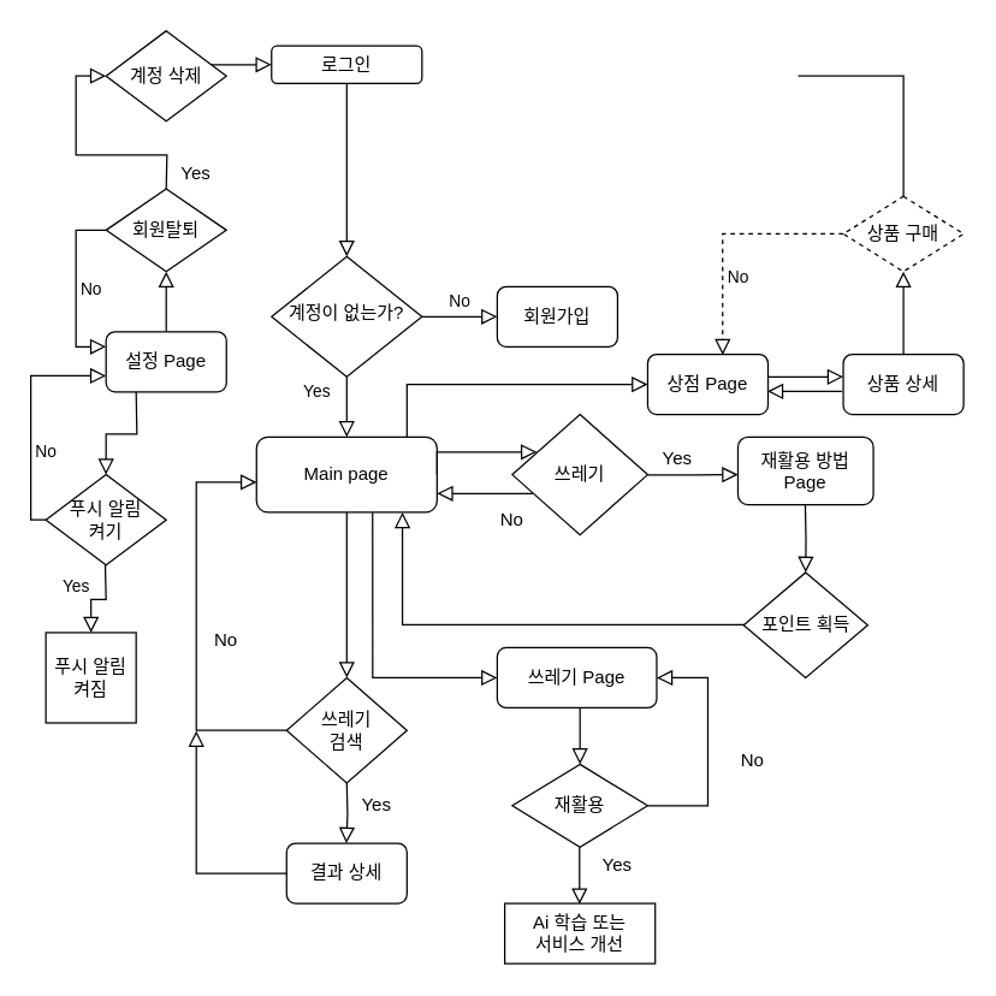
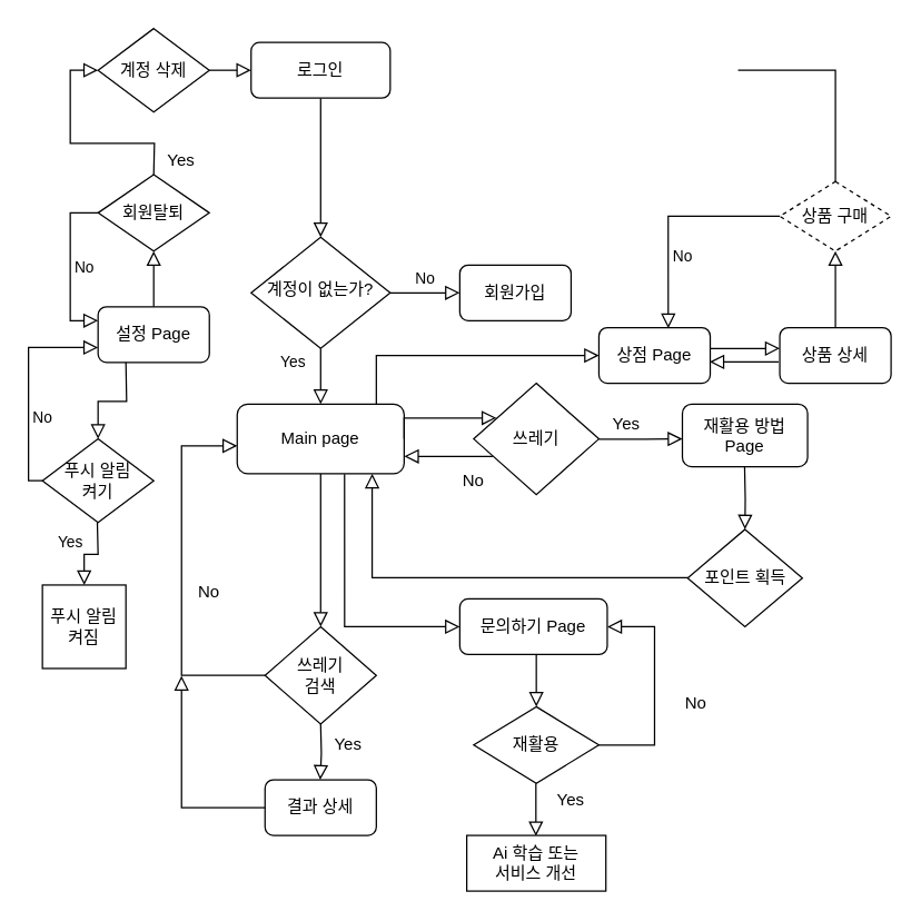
  <mxCell id="0" />
  <mxCell id="1" parent="0" />
  <mxCell id="2" value="" style="rounded=0;html=1;jettySize=auto;orthogonalLoop=1;fontSize=11;endArrow=block;endFill=0;endSize=8;strokeWidth=1;shadow=0;labelBackgroundColor=none;edgeStyle=orthogonalEdgeStyle;" parent="1" source="3" target="6" edge="1"><mxGeometry relative="1" as="geometry" /></mxCell>
- <mxCell id="3" value="로그인" style="rounded=1;whiteSpace=wrap;html=1;fontSize=12;glass=0;strokeWidth=1;shadow=0;" parent="1" vertex="1"><mxGeometry x="180" y="30" width="100" height="25" as="geometry" /></mxCell>
+ <mxCell id="3" value="로그인" style="rounded=1;whiteSpace=wrap;html=1;fontSize=12;glass=0;strokeWidth=1;shadow=0;" parent="1" vertex="1"><mxGeometry x="180" y="30" width="100" height="40" as="geometry" /></mxCell>
  <mxCell id="4" value="Yes" style="rounded=0;html=1;jettySize=auto;orthogonalLoop=1;fontSize=11;endArrow=block;endFill=0;endSize=8;strokeWidth=1;shadow=0;labelBackgroundColor=none;edgeStyle=orthogonalEdgeStyle;" parent="1" source="6" edge="1"><mxGeometry x="-0.507" y="-20" relative="1" as="geometry"><mxPoint as="offset" /><mxPoint x="230" y="290" as="targetPoint" /></mxGeometry></mxCell>
  <mxCell id="5" value="No" style="edgeStyle=orthogonalEdgeStyle;rounded=0;html=1;jettySize=auto;orthogonalLoop=1;fontSize=11;endArrow=block;endFill=0;endSize=8;strokeWidth=1;shadow=0;labelBackgroundColor=none;" parent="1" source="6" target="7" edge="1"><mxGeometry y="10" relative="1" as="geometry"><mxPoint as="offset" /></mxGeometry></mxCell>
  <mxCell id="6" value="계정이 없는가?" style="rhombus;whiteSpace=wrap;html=1;shadow=0;fontFamily=Helvetica;fontSize=12;align=center;strokeWidth=1;spacing=6;spacingTop=-4;" parent="1" vertex="1"><mxGeometry x="180" y="170" width="100" height="80" as="geometry" /></mxCell>
  <mxCell id="7" value="회원가입" style="rounded=1;whiteSpace=wrap;html=1;fontSize=12;glass=0;strokeWidth=1;shadow=0;" parent="1" vertex="1"><mxGeometry x="330" y="190" width="80" height="40" as="geometry" /></mxCell>
  <mxCell id="8" value="" style="rounded=0;html=1;jettySize=auto;orthogonalLoop=1;fontSize=11;endArrow=block;endFill=0;endSize=8;strokeWidth=1;shadow=0;labelBackgroundColor=none;edgeStyle=orthogonalEdgeStyle;exitX=0.5;exitY=1;exitDx=0;exitDy=0;" parent="1" source="9" edge="1"><mxGeometry x="-0.102" y="-10" relative="1" as="geometry"><mxPoint as="offset" /><mxPoint x="230" y="370" as="sourcePoint" /><mxPoint x="230" y="450" as="targetPoint" /></mxGeometry></mxCell>
  <mxCell id="9" value="Main page" style="rounded=1;whiteSpace=wrap;html=1;" parent="1" vertex="1"><mxGeometry x="170" y="290" width="120" height="50" as="geometry" /></mxCell>
  <mxCell id="10" value="" style="edgeStyle=orthogonalEdgeStyle;rounded=0;html=1;jettySize=auto;orthogonalLoop=1;fontSize=11;endArrow=block;endFill=0;endSize=8;strokeWidth=1;shadow=0;labelBackgroundColor=none;entryX=0.181;entryY=0.311;entryDx=0;entryDy=0;entryPerimeter=0;" parent="1" target="11" edge="1"><mxGeometry y="10" relative="1" as="geometry"><mxPoint as="offset" /><mxPoint x="290" y="315" as="sourcePoint" /><mxPoint x="340" y="315" as="targetPoint" /><Array as="points"><mxPoint x="290" y="300" /><mxPoint x="340" y="300" /></Array></mxGeometry></mxCell>
  <mxCell id="11" value="쓰레기" style="rhombus;whiteSpace=wrap;html=1;" parent="1" vertex="1"><mxGeometry x="340" y="275" width="90" height="80" as="geometry" /></mxCell>
  <mxCell id="12" value="" style="edgeStyle=orthogonalEdgeStyle;rounded=0;html=1;jettySize=auto;orthogonalLoop=1;fontSize=11;endArrow=block;endFill=0;endSize=8;strokeWidth=1;shadow=0;labelBackgroundColor=none;entryX=1;entryY=0.75;entryDx=0;entryDy=0;exitX=0.151;exitY=0.658;exitDx=0;exitDy=0;exitPerimeter=0;" parent="1" source="11" target="9" edge="1"><mxGeometry y="10" relative="1" as="geometry"><mxPoint as="offset" /><mxPoint x="340" y="321" as="sourcePoint" /><mxPoint x="330" y="320" as="targetPoint" /><Array as="points"><mxPoint x="350" y="328" /><mxPoint x="350" y="328" /></Array></mxGeometry></mxCell>
  <mxCell id="13" value="Yes" style="text;html=1;strokeColor=none;fillColor=none;align=center;verticalAlign=middle;whiteSpace=wrap;rounded=0;" parent="1" vertex="1"><mxGeometry x="430" y="300" width="40" height="10" as="geometry" /></mxCell>
  <mxCell id="14" value="No" style="text;html=1;strokeColor=none;fillColor=none;align=center;verticalAlign=middle;whiteSpace=wrap;rounded=0;" parent="1" vertex="1"><mxGeometry x="320" y="340" width="40" height="10" as="geometry" /></mxCell>
  <mxCell id="15" value="" style="edgeStyle=orthogonalEdgeStyle;rounded=0;html=1;jettySize=auto;orthogonalLoop=1;fontSize=11;endArrow=block;endFill=0;endSize=8;strokeWidth=1;shadow=0;labelBackgroundColor=none;" parent="1" edge="1"><mxGeometry y="10" relative="1" as="geometry"><mxPoint as="offset" /><mxPoint x="430" y="315.22" as="sourcePoint" /><mxPoint x="490" y="315" as="targetPoint" /><Array as="points"><mxPoint x="463" y="315" /></Array></mxGeometry></mxCell>
  <mxCell id="16" value="재활용 방법&lt;br&gt;Page" style="rounded=1;whiteSpace=wrap;html=1;" parent="1" vertex="1"><mxGeometry x="490" y="290" width="90" height="45" as="geometry" /></mxCell>
  <mxCell id="17" value="포인트 획득" style="rhombus;whiteSpace=wrap;html=1;" parent="1" vertex="1"><mxGeometry x="493.75" y="380" width="82.5" height="70" as="geometry" /></mxCell>
  <mxCell id="18" value="" style="rounded=0;html=1;jettySize=auto;orthogonalLoop=1;fontSize=11;endArrow=block;endFill=0;endSize=8;strokeWidth=1;shadow=0;labelBackgroundColor=none;edgeStyle=orthogonalEdgeStyle;entryX=0.5;entryY=0;entryDx=0;entryDy=0;" parent="1" target="17" edge="1"><mxGeometry x="-0.033" y="19" relative="1" as="geometry"><mxPoint as="offset" /><mxPoint x="534.74" y="335" as="sourcePoint" /><mxPoint x="534.74" y="375" as="targetPoint" /></mxGeometry></mxCell>
  <mxCell id="19" value="" style="edgeStyle=orthogonalEdgeStyle;rounded=0;html=1;jettySize=auto;orthogonalLoop=1;fontSize=11;endArrow=block;endFill=0;endSize=8;strokeWidth=1;shadow=0;labelBackgroundColor=none;exitX=0.151;exitY=0.658;exitDx=0;exitDy=0;exitPerimeter=0;" parent="1" target="9" edge="1"><mxGeometry y="10" relative="1" as="geometry"><mxPoint as="offset" /><mxPoint x="494" y="414.69" as="sourcePoint" /><mxPoint x="430" y="414.69" as="targetPoint" /><Array as="points"><mxPoint x="267" y="415" /></Array></mxGeometry></mxCell>
  <mxCell id="20" value="쓰레기&lt;br&gt;검색" style="rhombus;whiteSpace=wrap;html=1;" parent="1" vertex="1"><mxGeometry x="190" y="450" width="80" height="70" as="geometry" /></mxCell>
  <mxCell id="21" value="결과 상세" style="rounded=1;whiteSpace=wrap;html=1;" parent="1" vertex="1"><mxGeometry x="190" y="560" width="80" height="40" as="geometry" /></mxCell>
  <mxCell id="22" value="" style="rounded=0;html=1;jettySize=auto;orthogonalLoop=1;fontSize=11;endArrow=block;endFill=0;endSize=8;strokeWidth=1;shadow=0;labelBackgroundColor=none;edgeStyle=orthogonalEdgeStyle;" parent="1" edge="1"><mxGeometry x="-0.102" y="-10" relative="1" as="geometry"><mxPoint as="offset" /><mxPoint x="230" y="520" as="sourcePoint" /><mxPoint x="229.71" y="560" as="targetPoint" /></mxGeometry></mxCell>
  <mxCell id="23" value="" style="rounded=0;html=1;jettySize=auto;orthogonalLoop=1;fontSize=11;endArrow=block;endFill=0;endSize=8;strokeWidth=1;shadow=0;labelBackgroundColor=none;edgeStyle=orthogonalEdgeStyle;exitX=0;exitY=0.5;exitDx=0;exitDy=0;" parent="1" source="20" target="9" edge="1"><mxGeometry x="-0.102" y="-10" relative="1" as="geometry"><mxPoint as="offset" /><mxPoint x="170" y="490" as="sourcePoint" /><mxPoint x="130" y="310" as="targetPoint" /><Array as="points"><mxPoint x="130" y="485" /><mxPoint x="130" y="320" /></Array></mxGeometry></mxCell>
  <mxCell id="24" value="No" style="text;html=1;strokeColor=none;fillColor=none;align=center;verticalAlign=middle;whiteSpace=wrap;rounded=0;" parent="1" vertex="1"><mxGeometry x="130" y="420" width="40" height="10" as="geometry" /></mxCell>
  <mxCell id="25" value="Yes" style="text;html=1;strokeColor=none;fillColor=none;align=center;verticalAlign=middle;whiteSpace=wrap;rounded=0;" parent="1" vertex="1"><mxGeometry x="230" y="530" width="40" height="10" as="geometry" /></mxCell>
  <mxCell id="26" value="" style="edgeStyle=orthogonalEdgeStyle;rounded=0;html=1;jettySize=auto;orthogonalLoop=1;fontSize=11;endArrow=block;endFill=0;endSize=8;strokeWidth=1;shadow=0;labelBackgroundColor=none;exitX=0;exitY=0.5;exitDx=0;exitDy=0;" parent="1" source="21" edge="1"><mxGeometry y="10" relative="1" as="geometry"><mxPoint as="offset" /><mxPoint x="180" y="560" as="sourcePoint" /><mxPoint x="130" y="485.29" as="targetPoint" /><Array as="points"><mxPoint x="130" y="580" /></Array></mxGeometry></mxCell>
- <mxCell id="27" value="쓰레기 Page" style="rounded=1;whiteSpace=wrap;html=1;" parent="1" vertex="1"><mxGeometry x="330" y="430" width="106" height="40" as="geometry" /></mxCell>
+ <mxCell id="27" value="문의하기 Page" style="rounded=1;whiteSpace=wrap;html=1;" parent="1" vertex="1"><mxGeometry x="330" y="430" width="106" height="40" as="geometry" /></mxCell>
  <mxCell id="28" value="" style="edgeStyle=orthogonalEdgeStyle;rounded=0;html=1;jettySize=auto;orthogonalLoop=1;fontSize=11;endArrow=block;endFill=0;endSize=8;strokeWidth=1;shadow=0;labelBackgroundColor=none;exitX=0.643;exitY=1.005;exitDx=0;exitDy=0;exitPerimeter=0;" parent="1" source="9" target="27" edge="1"><mxGeometry y="10" relative="1" as="geometry"><mxPoint as="offset" /><mxPoint x="264" y="492.5" as="sourcePoint" /><mxPoint x="330" y="477.5" as="targetPoint" /><Array as="points"><mxPoint x="247" y="450" /></Array></mxGeometry></mxCell>
  <mxCell id="29" value="재활용" style="rhombus;whiteSpace=wrap;html=1;" parent="1" vertex="1"><mxGeometry x="340" y="507.5" width="90" height="55" as="geometry" /></mxCell>
  <mxCell id="30" value="" style="rounded=0;html=1;jettySize=auto;orthogonalLoop=1;fontSize=11;endArrow=block;endFill=0;endSize=8;strokeWidth=1;shadow=0;labelBackgroundColor=none;edgeStyle=orthogonalEdgeStyle;entryX=0.5;entryY=0;entryDx=0;entryDy=0;" parent="1" target="29" edge="1"><mxGeometry x="-0.102" y="-10" relative="1" as="geometry"><mxPoint as="offset" /><mxPoint x="385" y="470" as="sourcePoint" /><mxPoint x="384.61" y="500" as="targetPoint" /></mxGeometry></mxCell>
  <mxCell id="31" value="Yes" style="text;html=1;strokeColor=none;fillColor=none;align=center;verticalAlign=middle;whiteSpace=wrap;rounded=0;" parent="1" vertex="1"><mxGeometry x="390" y="570" width="40" height="10" as="geometry" /></mxCell>
  <mxCell id="32" value="" style="edgeStyle=orthogonalEdgeStyle;rounded=0;html=1;jettySize=auto;orthogonalLoop=1;fontSize=11;endArrow=block;endFill=0;endSize=8;strokeWidth=1;shadow=0;labelBackgroundColor=none;exitX=1;exitY=0.5;exitDx=0;exitDy=0;entryX=1;entryY=0.5;entryDx=0;entryDy=0;" parent="1" source="29" target="27" edge="1"><mxGeometry y="10" relative="1" as="geometry"><mxPoint as="offset" /><mxPoint x="530.04" y="544.71" as="sourcePoint" /><mxPoint x="440" y="450" as="targetPoint" /><Array as="points"><mxPoint x="470" y="535" /><mxPoint x="470" y="450" /></Array></mxGeometry></mxCell>
  <mxCell id="33" value="" style="rounded=0;html=1;jettySize=auto;orthogonalLoop=1;fontSize=11;endArrow=block;endFill=0;endSize=8;strokeWidth=1;shadow=0;labelBackgroundColor=none;edgeStyle=orthogonalEdgeStyle;entryX=0.5;entryY=0;entryDx=0;entryDy=0;" parent="1" edge="1"><mxGeometry x="-0.102" y="-10" relative="1" as="geometry"><mxPoint as="offset" /><mxPoint x="384.71" y="562.5" as="sourcePoint" /><mxPoint x="384.71" y="600.5" as="targetPoint" /></mxGeometry></mxCell>
  <mxCell id="34" value="No" style="text;html=1;strokeColor=none;fillColor=none;align=center;verticalAlign=middle;whiteSpace=wrap;rounded=0;" parent="1" vertex="1"><mxGeometry x="480" y="500" width="40" height="10" as="geometry" /></mxCell>
  <mxCell id="35" value="Ai 학습 또는&lt;br&gt;서비스 개선" style="rounded=0;whiteSpace=wrap;html=1;" parent="1" vertex="1"><mxGeometry x="335" y="600" width="100" height="40" as="geometry" /></mxCell>
  <mxCell id="36" value="상점 Page" style="rounded=1;whiteSpace=wrap;html=1;fontSize=12;glass=0;strokeWidth=1;shadow=0;" parent="1" vertex="1"><mxGeometry x="430" y="235" width="80" height="40" as="geometry" /></mxCell>
  <mxCell id="37" value="" style="edgeStyle=orthogonalEdgeStyle;rounded=0;html=1;jettySize=auto;orthogonalLoop=1;fontSize=11;endArrow=block;endFill=0;endSize=8;strokeWidth=1;shadow=0;labelBackgroundColor=none;entryX=0;entryY=0.5;entryDx=0;entryDy=0;" parent="1" target="36" edge="1"><mxGeometry y="10" relative="1" as="geometry"><mxPoint as="offset" /><mxPoint x="270" y="290" as="sourcePoint" /><mxPoint x="336" y="275" as="targetPoint" /><Array as="points"><mxPoint x="270" y="255" /></Array></mxGeometry></mxCell>
  <mxCell id="38" value="상품 상세" style="rounded=1;whiteSpace=wrap;html=1;fontSize=12;glass=0;strokeWidth=1;shadow=0;" parent="1" vertex="1"><mxGeometry x="560" y="235" width="80" height="40" as="geometry" /></mxCell>
  <mxCell id="39" value="" style="edgeStyle=orthogonalEdgeStyle;rounded=0;html=1;jettySize=auto;orthogonalLoop=1;fontSize=11;endArrow=block;endFill=0;endSize=8;strokeWidth=1;shadow=0;labelBackgroundColor=none;" parent="1" edge="1"><mxGeometry x="0.002" y="10" relative="1" as="geometry"><mxPoint as="offset" /><mxPoint x="510" y="250" as="sourcePoint" /><mxPoint x="560" y="250" as="targetPoint" /></mxGeometry></mxCell>
  <mxCell id="40" value="" style="edgeStyle=orthogonalEdgeStyle;rounded=0;html=1;jettySize=auto;orthogonalLoop=1;fontSize=11;endArrow=block;endFill=0;endSize=8;strokeWidth=1;shadow=0;labelBackgroundColor=none;entryX=0.994;entryY=0.616;entryDx=0;entryDy=0;entryPerimeter=0;exitX=-0.011;exitY=0.616;exitDx=0;exitDy=0;exitPerimeter=0;" parent="1" source="38" target="36" edge="1"><mxGeometry x="0.001" y="10" relative="1" as="geometry"><mxPoint as="offset" /><mxPoint x="520" y="260" as="sourcePoint" /><mxPoint x="570" y="260" as="targetPoint" /></mxGeometry></mxCell>
  <mxCell id="41" value="상품 구매" style="rhombus;whiteSpace=wrap;html=1;dashed=1;" parent="1" vertex="1"><mxGeometry x="560" y="130" width="80" height="50" as="geometry" /></mxCell>
- <mxCell id="42" value="No" style="edgeStyle=orthogonalEdgeStyle;rounded=0;html=1;jettySize=auto;orthogonalLoop=1;fontSize=11;endArrow=block;endFill=0;endSize=8;strokeWidth=1;shadow=0;labelBackgroundColor=none;entryX=0.623;entryY=0.012;entryDx=0;entryDy=0;entryPerimeter=0;dashed=1;" parent="1" source="41" target="36" edge="1"><mxGeometry x="0.353" y="10" relative="1" as="geometry"><mxPoint as="offset" /><mxPoint x="460" y="140" as="sourcePoint" /><mxPoint x="510" y="140" as="targetPoint" /></mxGeometry></mxCell>
+ <mxCell id="42" value="No" style="edgeStyle=orthogonalEdgeStyle;rounded=0;html=1;jettySize=auto;orthogonalLoop=1;fontSize=11;endArrow=block;endFill=0;endSize=8;strokeWidth=1;shadow=0;labelBackgroundColor=none;entryX=0.623;entryY=0.012;entryDx=0;entryDy=0;entryPerimeter=0;" parent="1" source="41" target="36" edge="1"><mxGeometry x="0.353" y="10" relative="1" as="geometry"><mxPoint as="offset" /><mxPoint x="460" y="140" as="sourcePoint" /><mxPoint x="510" y="140" as="targetPoint" /></mxGeometry></mxCell>
  <mxCell id="43" value="" style="edgeStyle=orthogonalEdgeStyle;rounded=0;html=1;jettySize=auto;orthogonalLoop=1;fontSize=11;endArrow=block;endFill=0;endSize=8;strokeWidth=1;shadow=0;labelBackgroundColor=none;entryX=0.5;entryY=1;entryDx=0;entryDy=0;exitX=0.5;exitY=0;exitDx=0;exitDy=0;" parent="1" source="38" target="41" edge="1"><mxGeometry x="0.002" y="10" relative="1" as="geometry"><mxPoint as="offset" /><mxPoint x="600" y="230" as="sourcePoint" /><mxPoint x="600" y="209.78" as="targetPoint" /></mxGeometry></mxCell>
  <mxCell id="44" value="설정 Page" style="rounded=1;whiteSpace=wrap;html=1;" parent="1" vertex="1"><mxGeometry x="70" y="220" width="80" height="40" as="geometry" /></mxCell>
  <mxCell id="45" value="회원탈퇴" style="rhombus;whiteSpace=wrap;html=1;" parent="1" vertex="1"><mxGeometry x="70" y="125" width="80" height="55" as="geometry" /></mxCell>
  <mxCell id="46" value="" style="rounded=0;html=1;jettySize=auto;orthogonalLoop=1;fontSize=11;endArrow=block;endFill=0;endSize=8;strokeWidth=1;shadow=0;labelBackgroundColor=none;edgeStyle=orthogonalEdgeStyle;entryX=0.5;entryY=1;entryDx=0;entryDy=0;exitX=0.5;exitY=0;exitDx=0;exitDy=0;" parent="1" source="44" target="45" edge="1"><mxGeometry relative="1" as="geometry"><mxPoint x="110" y="220" as="sourcePoint" /><mxPoint x="110" y="186.47" as="targetPoint" /></mxGeometry></mxCell>
  <mxCell id="47" value="" style="rounded=0;html=1;jettySize=auto;orthogonalLoop=1;fontSize=11;endArrow=block;endFill=0;endSize=8;strokeWidth=1;shadow=0;labelBackgroundColor=none;edgeStyle=orthogonalEdgeStyle;entryX=0;entryY=0.5;entryDx=0;entryDy=0;" parent="1" source="50" target="3" edge="1"><mxGeometry relative="1" as="geometry"><mxPoint x="110" y="125" as="sourcePoint" /><mxPoint x="110" y="70" as="targetPoint" /><Array as="points"><mxPoint x="110" y="50" /></Array></mxGeometry></mxCell>
  <mxCell id="48" value="Yes" style="text;html=1;strokeColor=none;fillColor=none;align=center;verticalAlign=middle;whiteSpace=wrap;rounded=0;" parent="1" vertex="1"><mxGeometry x="110" y="110" width="40" height="10" as="geometry" /></mxCell>
  <mxCell id="49" value="" style="rounded=0;html=1;jettySize=auto;orthogonalLoop=1;fontSize=11;endArrow=block;endFill=0;endSize=8;strokeWidth=1;shadow=0;labelBackgroundColor=none;edgeStyle=orthogonalEdgeStyle;entryX=0;entryY=0.5;entryDx=0;entryDy=0;" parent="1" target="50" edge="1"><mxGeometry relative="1" as="geometry"><mxPoint x="110" y="125" as="sourcePoint" /><mxPoint x="180" y="50" as="targetPoint" /><Array as="points" /></mxGeometry></mxCell>
  <mxCell id="50" value="계정 삭제" style="rhombus;whiteSpace=wrap;html=1;" parent="1" vertex="1"><mxGeometry x="70" y="20" width="80" height="60" as="geometry" /></mxCell>
  <mxCell id="51" value="No" style="edgeStyle=orthogonalEdgeStyle;rounded=0;html=1;jettySize=auto;orthogonalLoop=1;fontSize=11;endArrow=block;endFill=0;endSize=8;strokeWidth=1;shadow=0;labelBackgroundColor=none;entryX=0;entryY=0.25;entryDx=0;entryDy=0;exitX=0;exitY=0.5;exitDx=0;exitDy=0;" parent="1" source="45" target="44" edge="1"><mxGeometry y="10" relative="1" as="geometry"><mxPoint as="offset" /><mxPoint x="30" y="190" as="sourcePoint" /><mxPoint x="80" y="190" as="targetPoint" /></mxGeometry></mxCell>
  <mxCell id="52" value="푸시 알림&lt;br&gt;켜기" style="rhombus;whiteSpace=wrap;html=1;" parent="1" vertex="1"><mxGeometry x="30" y="315" width="80" height="60" as="geometry" /></mxCell>
  <mxCell id="53" value="" style="rounded=0;html=1;jettySize=auto;orthogonalLoop=1;fontSize=11;endArrow=block;endFill=0;endSize=8;strokeWidth=1;shadow=0;labelBackgroundColor=none;edgeStyle=orthogonalEdgeStyle;entryX=0.5;entryY=0;entryDx=0;entryDy=0;" parent="1" target="52" edge="1"><mxGeometry x="0.276" y="-9" relative="1" as="geometry"><mxPoint as="offset" /><mxPoint x="90" y="260" as="sourcePoint" /><mxPoint x="90" y="300" as="targetPoint" /></mxGeometry></mxCell>
  <mxCell id="54" value="No" style="edgeStyle=orthogonalEdgeStyle;rounded=0;html=1;jettySize=auto;orthogonalLoop=1;fontSize=11;endArrow=block;endFill=0;endSize=8;strokeWidth=1;shadow=0;labelBackgroundColor=none;exitX=0;exitY=0.5;exitDx=0;exitDy=0;" parent="1" source="52" edge="1"><mxGeometry x="-0.293" y="-10" relative="1" as="geometry"><mxPoint as="offset" /><mxPoint x="20" y="249.31" as="sourcePoint" /><mxPoint x="70" y="249.31" as="targetPoint" /><Array as="points"><mxPoint x="20" y="345" /><mxPoint x="20" y="250" /><mxPoint x="70" y="250" /></Array></mxGeometry></mxCell>
  <mxCell id="55" value="Yes" style="rounded=0;html=1;jettySize=auto;orthogonalLoop=1;fontSize=11;endArrow=block;endFill=0;endSize=8;strokeWidth=1;shadow=0;labelBackgroundColor=none;edgeStyle=orthogonalEdgeStyle;entryX=0.5;entryY=0;entryDx=0;entryDy=0;" parent="1" target="56" edge="1"><mxGeometry x="-0.507" y="-20" relative="1" as="geometry"><mxPoint as="offset" /><mxPoint x="69.46" y="375" as="sourcePoint" /><mxPoint x="69.46" y="415" as="targetPoint" /></mxGeometry></mxCell>
  <mxCell id="56" value="푸시 알림&lt;br&gt;켜짐" style="rounded=0;whiteSpace=wrap;html=1;" parent="1" vertex="1"><mxGeometry x="30" y="420" width="60" height="60" as="geometry" /></mxCell>
  <mxCell id="57" value="" style="endArrow=none;html=1;rounded=0;entryX=0.5;entryY=0;entryDx=0;entryDy=0;" parent="1" target="41" edge="1"><mxGeometry width="50" height="50" relative="1" as="geometry"><mxPoint x="530" y="50" as="sourcePoint" /><mxPoint x="580" y="0" as="targetPoint" /><Array as="points"><mxPoint x="600" y="50" /></Array></mxGeometry></mxCell>
